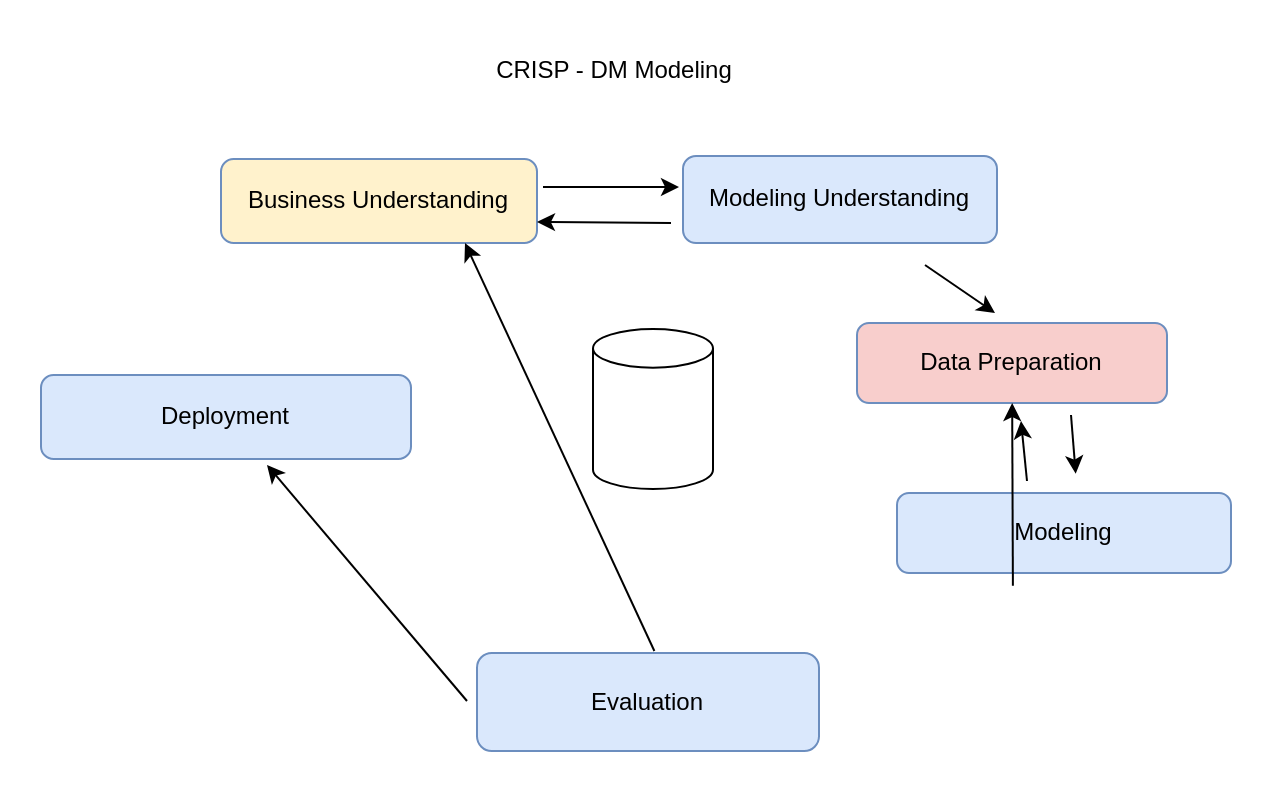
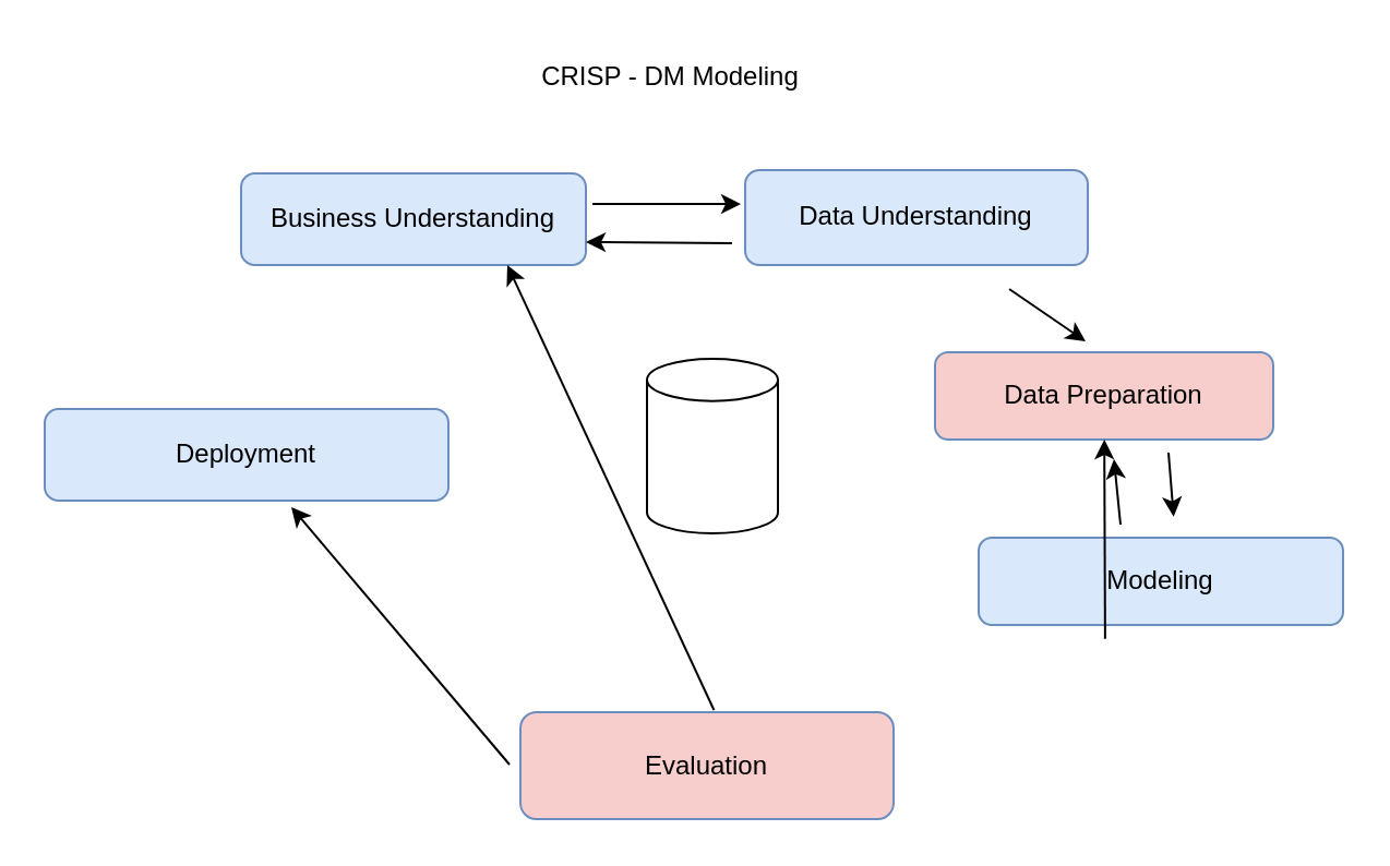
  <mxCell id="0" />
  <mxCell id="1" parent="0" />
- <mxCell id="2" value="Business Understanding" style="rounded=1;whiteSpace=wrap;html=1;fillColor=#fff2cc;strokeColor=#6c8ebf;" vertex="1" parent="1"><mxGeometry x="110" y="79" width="158" height="42" as="geometry" /></mxCell>
- <mxCell id="3" value="Modeling Understanding" style="rounded=1;whiteSpace=wrap;html=1;fillColor=#dae8fc;strokeColor=#6c8ebf;" vertex="1" parent="1"><mxGeometry x="341" y="77.5" width="157" height="43.5" as="geometry" /></mxCell>
+ <mxCell id="2" value="Business Understanding" style="rounded=1;whiteSpace=wrap;html=1;fillColor=#dae8fc;strokeColor=#6c8ebf;" vertex="1" parent="1"><mxGeometry x="110" y="79" width="158" height="42" as="geometry" /></mxCell>
+ <mxCell id="3" value="Data Understanding" style="rounded=1;whiteSpace=wrap;html=1;fillColor=#dae8fc;strokeColor=#6c8ebf;" vertex="1" parent="1"><mxGeometry x="341" y="77.5" width="157" height="43.5" as="geometry" /></mxCell>
  <mxCell id="4" value="Data Preparation" style="rounded=1;whiteSpace=wrap;html=1;fillColor=#f8cecc;strokeColor=#6c8ebf;" vertex="1" parent="1"><mxGeometry x="428" y="161" width="155" height="40" as="geometry" /></mxCell>
  <mxCell id="5" value="Modeling" style="rounded=1;whiteSpace=wrap;html=1;fillColor=#dae8fc;strokeColor=#6c8ebf;" vertex="1" parent="1"><mxGeometry x="448" y="246" width="167" height="40" as="geometry" /></mxCell>
  <mxCell id="6" value="Deployment" style="rounded=1;whiteSpace=wrap;html=1;fillColor=#dae8fc;strokeColor=#6c8ebf;" vertex="1" parent="1"><mxGeometry x="20" y="187" width="185" height="42" as="geometry" /></mxCell>
- <mxCell id="7" value="Evaluation" style="rounded=1;whiteSpace=wrap;html=1;fillColor=#dae8fc;strokeColor=#6c8ebf;" vertex="1" parent="1"><mxGeometry x="238" y="326" width="171" height="49" as="geometry" /></mxCell>
+ <mxCell id="7" value="Evaluation" style="rounded=1;whiteSpace=wrap;html=1;fillColor=#f8cecc;strokeColor=#6c8ebf;" vertex="1" parent="1"><mxGeometry x="238" y="326" width="171" height="49" as="geometry" /></mxCell>
  <mxCell id="8" value="" style="shape=cylinder3;whiteSpace=wrap;html=1;boundedLbl=1;backgroundOutline=1;size=9.667;" vertex="1" parent="1"><mxGeometry x="296" y="164" width="60" height="80" as="geometry" /></mxCell>
  <mxCell id="9" value="" style="endArrow=classic;html=1;rounded=0;" edge="1" parent="1"><mxGeometry width="50" height="50" relative="1" as="geometry"><mxPoint x="271" y="93" as="sourcePoint" /><mxPoint x="339" y="93" as="targetPoint" /><Array as="points" /></mxGeometry></mxCell>
  <mxCell id="10" value="" style="endArrow=classic;html=1;rounded=0;entryX=1;entryY=0.75;entryDx=0;entryDy=0;" edge="1" parent="1" target="2"><mxGeometry width="50" height="50" relative="1" as="geometry"><mxPoint x="335" y="111" as="sourcePoint" /><mxPoint x="349" y="103" as="targetPoint" /><Array as="points" /></mxGeometry></mxCell>
  <mxCell id="11" value="" style="endArrow=classic;html=1;rounded=0;" edge="1" parent="1"><mxGeometry width="50" height="50" relative="1" as="geometry"><mxPoint x="462" y="132" as="sourcePoint" /><mxPoint x="497" y="156" as="targetPoint" /></mxGeometry></mxCell>
  <mxCell id="12" value="" style="endArrow=classic;html=1;rounded=0;entryX=0.535;entryY=-0.242;entryDx=0;entryDy=0;entryPerimeter=0;" edge="1" parent="1" target="5"><mxGeometry width="50" height="50" relative="1" as="geometry"><mxPoint x="535" y="207" as="sourcePoint" /><mxPoint x="578" y="225" as="targetPoint" /></mxGeometry></mxCell>
  <mxCell id="13" value="" style="endArrow=classic;html=1;rounded=0;" edge="1" parent="1"><mxGeometry width="50" height="50" relative="1" as="geometry"><mxPoint x="513" y="240" as="sourcePoint" /><mxPoint x="510" y="210" as="targetPoint" /></mxGeometry></mxCell>
  <mxCell id="14" value="" style="endArrow=classic;html=1;rounded=0;exitX=0.347;exitY=1.158;exitDx=0;exitDy=0;exitPerimeter=0;" edge="1" parent="1" source="5" target="4"><mxGeometry width="50" height="50" relative="1" as="geometry"><mxPoint x="539" y="299" as="sourcePoint" /><mxPoint x="430" y="313" as="targetPoint" /></mxGeometry></mxCell>
  <mxCell id="15" value="" style="endArrow=classic;html=1;rounded=0;" edge="1" parent="1"><mxGeometry width="50" height="50" relative="1" as="geometry"><mxPoint x="233" y="350" as="sourcePoint" /><mxPoint x="133" y="232" as="targetPoint" /></mxGeometry></mxCell>
  <mxCell id="16" value="" style="endArrow=classic;html=1;rounded=0;entryX=0.907;entryY=0.952;entryDx=0;entryDy=0;entryPerimeter=0;" edge="1" parent="1"><mxGeometry width="50" height="50" relative="1" as="geometry"><mxPoint x="326.69" y="325.02" as="sourcePoint" /><mxPoint x="231.996" y="121.004" as="targetPoint" /></mxGeometry></mxCell>
  <mxCell id="17" value="CRISP - DM Modeling" style="text;html=1;align=center;verticalAlign=middle;whiteSpace=wrap;rounded=0;" vertex="1" parent="1"><mxGeometry x="184" y="20" width="246" height="30" as="geometry" /></mxCell>
